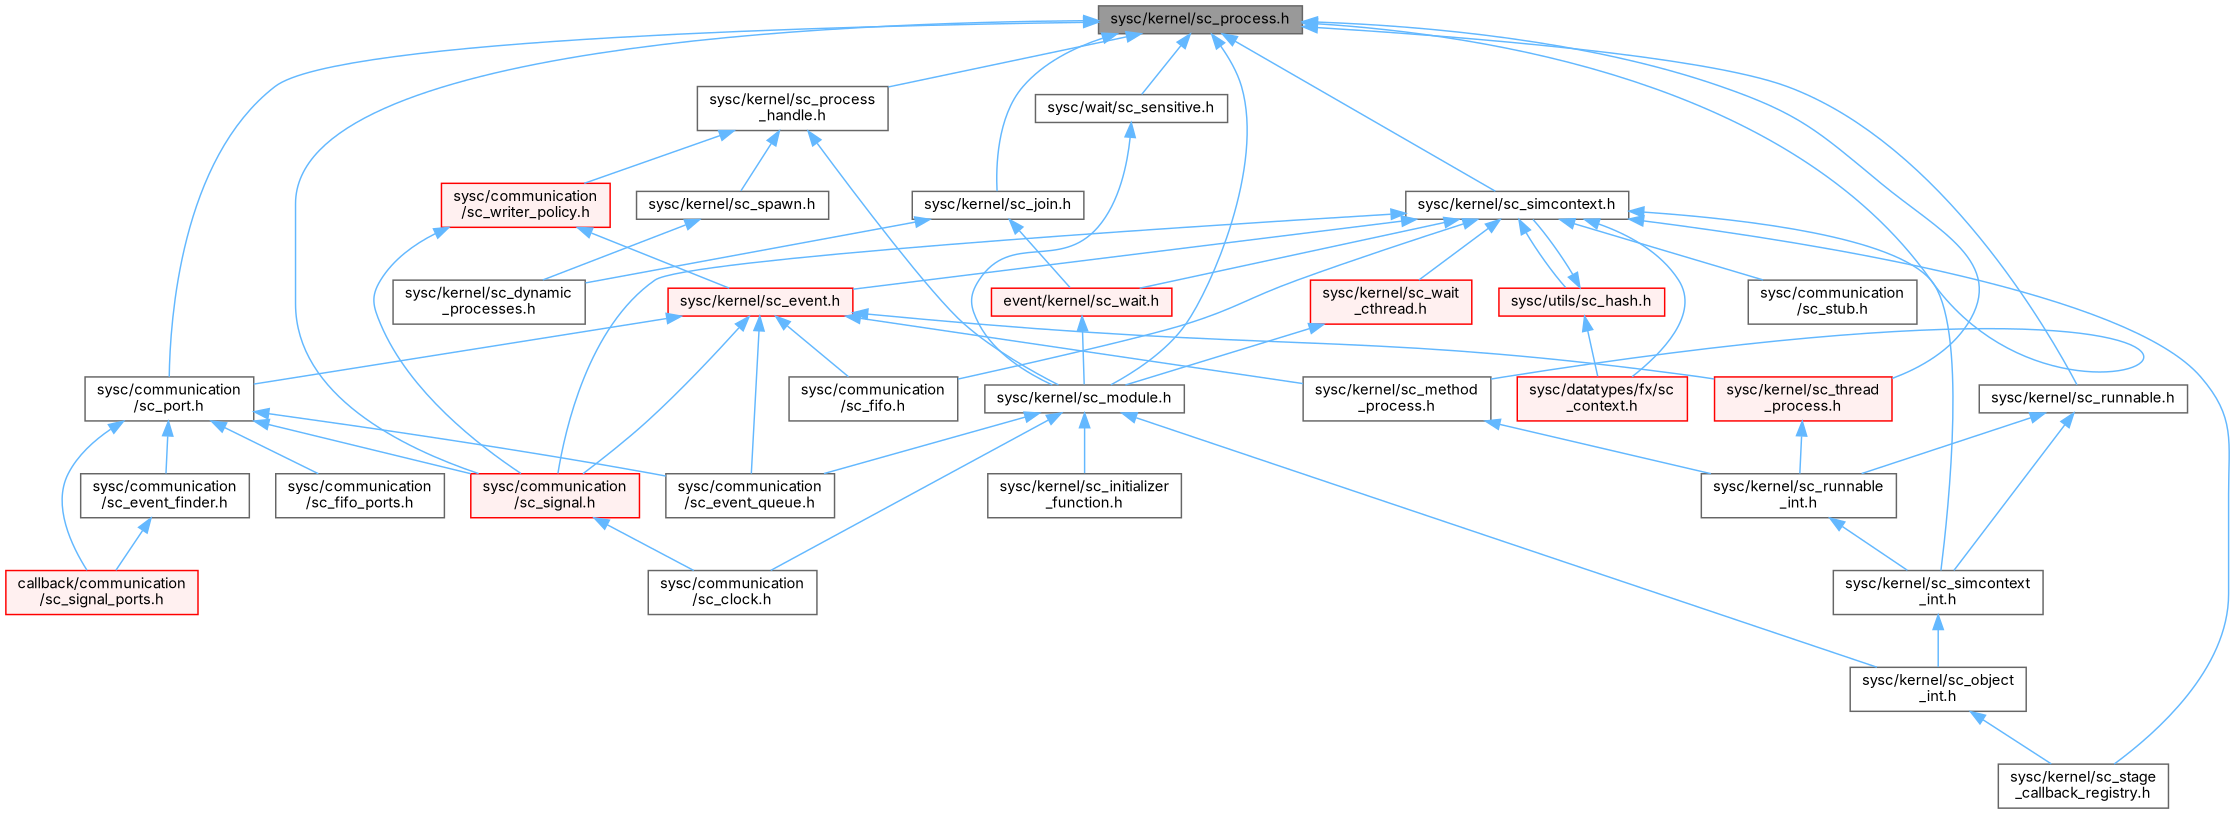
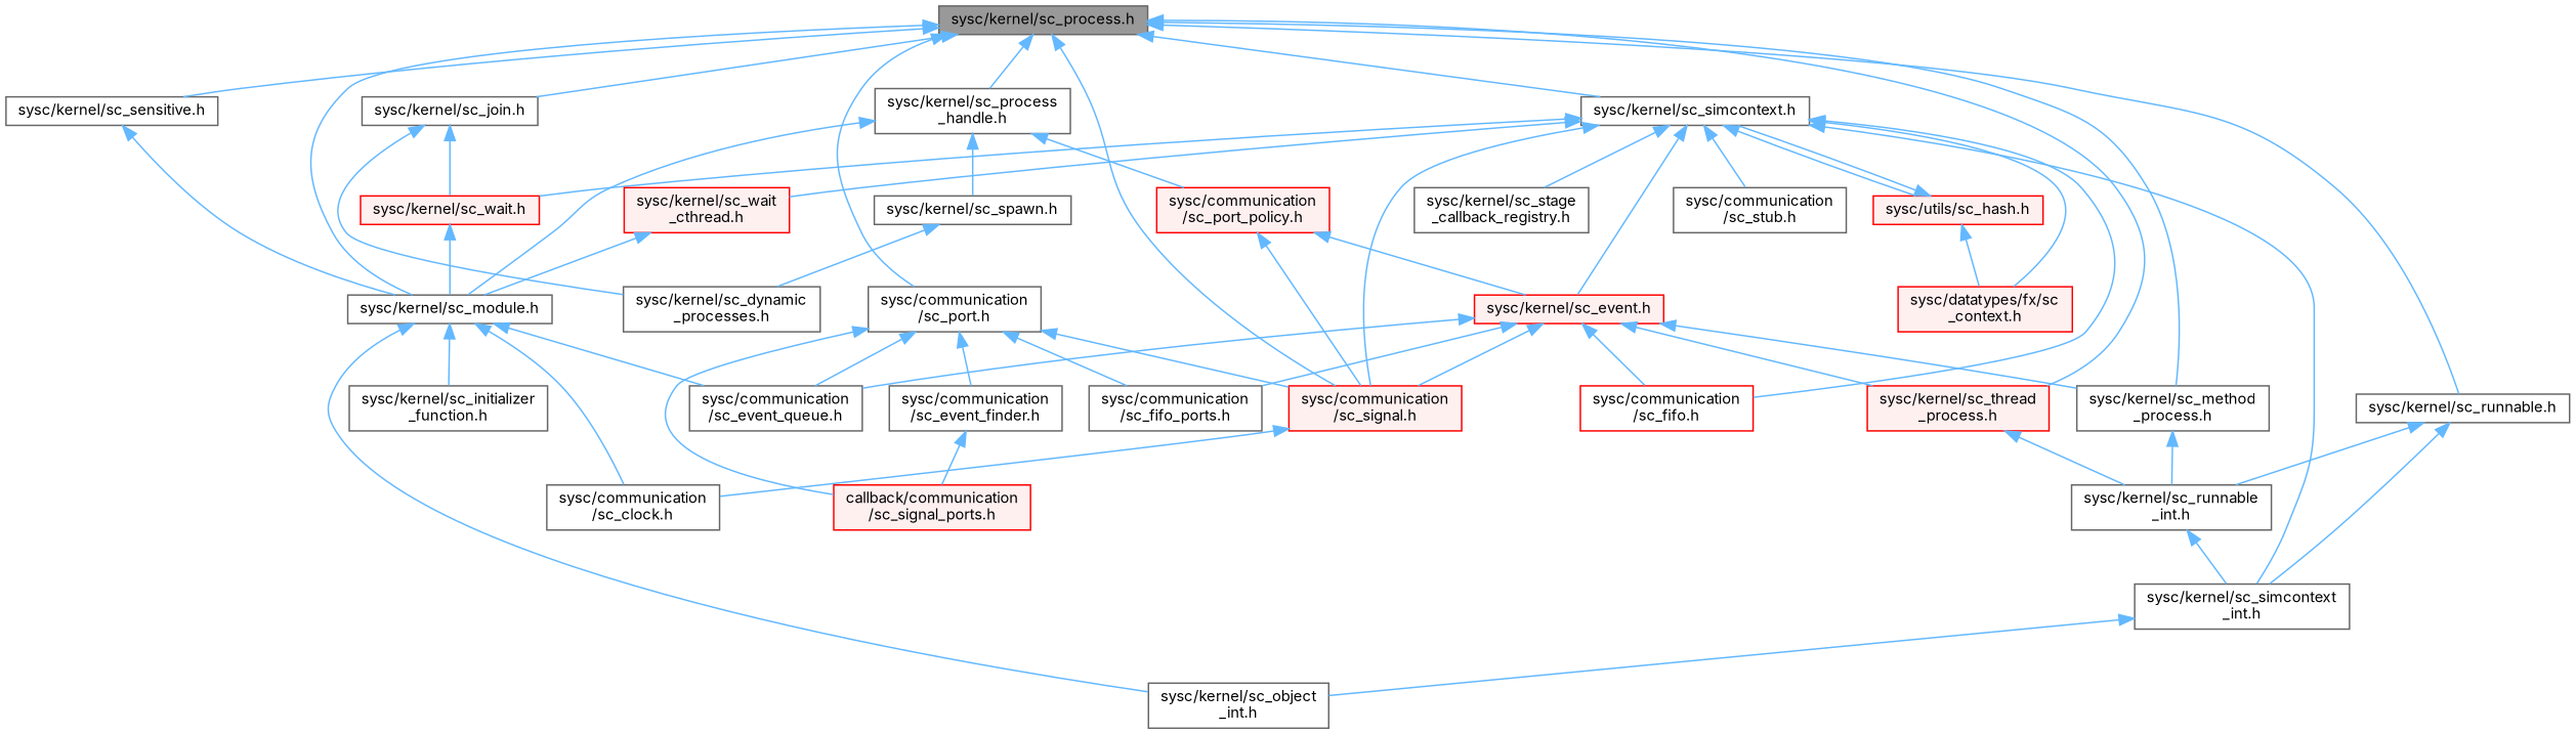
  digraph {
    fontname=Inter
    node [color=grey40 fillcolor=white fontname=Inter fontsize=10 shape=box style=filled]
    edge [color=steelblue1 dir=back fontname=Inter fontsize=10 labelfontname=FreeSans labelfontsize=10 style=solid]
    n1 [color=gray40 fillcolor=grey60 fontcolor=black height=0.2 label="sysc/kernel/sc_process.h" width=0.4]
    n2 [height=0.2 label="sysc/communication\l/sc_port.h" width=0.4]
    n3 [color=red fillcolor="#FFF0F0" height=0.2 label="sysc/communication\l/sc_signal.h" width=0.4]
    n4 [height=0.2 label="sysc/kernel/sc_join.h" width=0.4]
    n5 [height=0.2 label="sysc/kernel/sc_method\l_process.h" width=0.4]
    n6 [height=0.2 label="sysc/kernel/sc_module.h" width=0.4]
    n7 [height=0.2 label="sysc/kernel/sc_process\l_handle.h" width=0.4]
    n8 [color=red fillcolor="#FFF0F0" height=0.2 label="sysc/kernel/sc_thread\l_process.h" width=0.4]
    n9 [height=0.2 label="sysc/kernel/sc_runnable.h" width=0.4]
-   n10 [height=0.2 label="sysc/wait/sc_sensitive.h" width=0.4]
+   n10 [height=0.2 label="sysc/kernel/sc_sensitive.h" width=0.4]
    n11 [height=0.2 label="sysc/kernel/sc_simcontext.h" width=0.4]
    n12 [height=0.2 label="sysc/communication\l/sc_event_finder.h" width=0.4]
    n13 [color=red fillcolor="#FFF0F0" height=0.2 label="callback/communication\l/sc_signal_ports.h" width=0.4]
    n14 [height=0.2 label="sysc/communication\l/sc_event_queue.h" width=0.4]
    n15 [height=0.2 label="sysc/communication\l/sc_fifo_ports.h" width=0.4]
    n16 [height=0.2 label="sysc/communication\l/sc_clock.h" width=0.4]
    n17 [height=0.2 label="sysc/kernel/sc_dynamic\l_processes.h" width=0.4]
-   n18 [color=red fillcolor="#FFF0F0" height=0.2 label="event/kernel/sc_wait.h" width=0.4]
+   n18 [color=red fillcolor="#FFF0F0" height=0.2 label="sysc/kernel/sc_wait.h" width=0.4]
    n19 [height=0.2 label="sysc/kernel/sc_runnable\l_int.h" width=0.4]
    n20 [height=0.2 label="sysc/kernel/sc_object\l_int.h" width=0.4]
    n21 [height=0.2 label="sysc/kernel/sc_initializer\l_function.h" width=0.4]
-   n22 [color=red fillcolor="#FFF0F0" height=0.2 label="sysc/communication\l/sc_writer_policy.h" width=0.4]
+   n22 [color=red fillcolor="#FFF0F0" height=0.2 label="sysc/communication\l/sc_port_policy.h" width=0.4]
    n23 [height=0.2 label="sysc/kernel/sc_spawn.h" width=0.4]
    n24 [height=0.2 label="sysc/kernel/sc_simcontext\l_int.h" width=0.4]
    n25 [height=0.2 label="sysc/kernel/sc_stage\l_callback_registry.h" width=0.4]
    n26 [color=red fillcolor="#FFF0F0" height=0.2 label="sysc/kernel/sc_event.h" width=0.4]
-   n27 [height=0.2 label="sysc/communication\l/sc_fifo.h" width=0.4]
+   n27 [color=red height=0.2 label="sysc/communication\l/sc_fifo.h" width=0.4]
    n28 [height=0.2 label="sysc/communication\l/sc_stub.h" width=0.4]
    n29 [color=red fillcolor="#FFF0F0" height=0.2 label="sysc/datatypes/fx/sc\l_context.h" width=0.4]
    n30 [color=red fillcolor="#FFF0F0" height=0.2 label="sysc/kernel/sc_wait\l_cthread.h" width=0.4]
    n31 [color=red fillcolor="#FFF0F0" height=0.2 label="sysc/utils/sc_hash.h" width=0.4]
    n1 -> n2
    n1 -> n3
    n1 -> n4
    n1 -> n5
    n1 -> n6
    n1 -> n7
    n1 -> n8
    n1 -> n9
    n1 -> n10
    n1 -> n11
    n2 -> n3
    n2 -> n12
    n2 -> n13
    n2 -> n14
    n2 -> n15
    n3 -> n16
    n4 -> n17
    n4 -> n18
    n5 -> n19
    n6 -> n14
    n6 -> n16
    n6 -> n20
    n6 -> n21
    n7 -> n6
    n7 -> n22
    n7 -> n23
    n8 -> n19
    n9 -> n19
    n9 -> n24
    n10 -> n6
    n11 -> n3
    n11 -> n18
    n11 -> n24
    n11 -> n25
    n11 -> n26
    n11 -> n27
    n11 -> n28
    n11 -> n29
    n11 -> n30
    n11 -> n31
    n12 -> n13
    n18 -> n6
    n19 -> n24
-   n20 -> n25
    n22 -> n3
    n22 -> n26
    n23 -> n17
    n24 -> n20
-   n26 -> n2
+   n26 -> n15
    n26 -> n3
    n26 -> n5
    n26 -> n8
    n26 -> n14
    n26 -> n27
    n30 -> n6
    n31 -> n11
    n31 -> n29
  }
